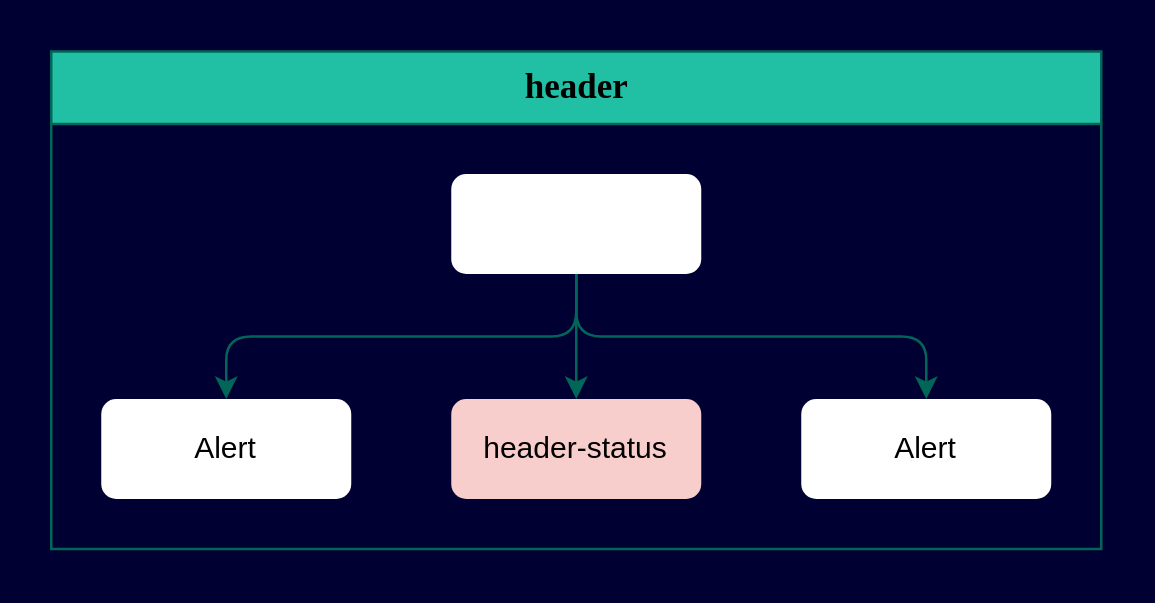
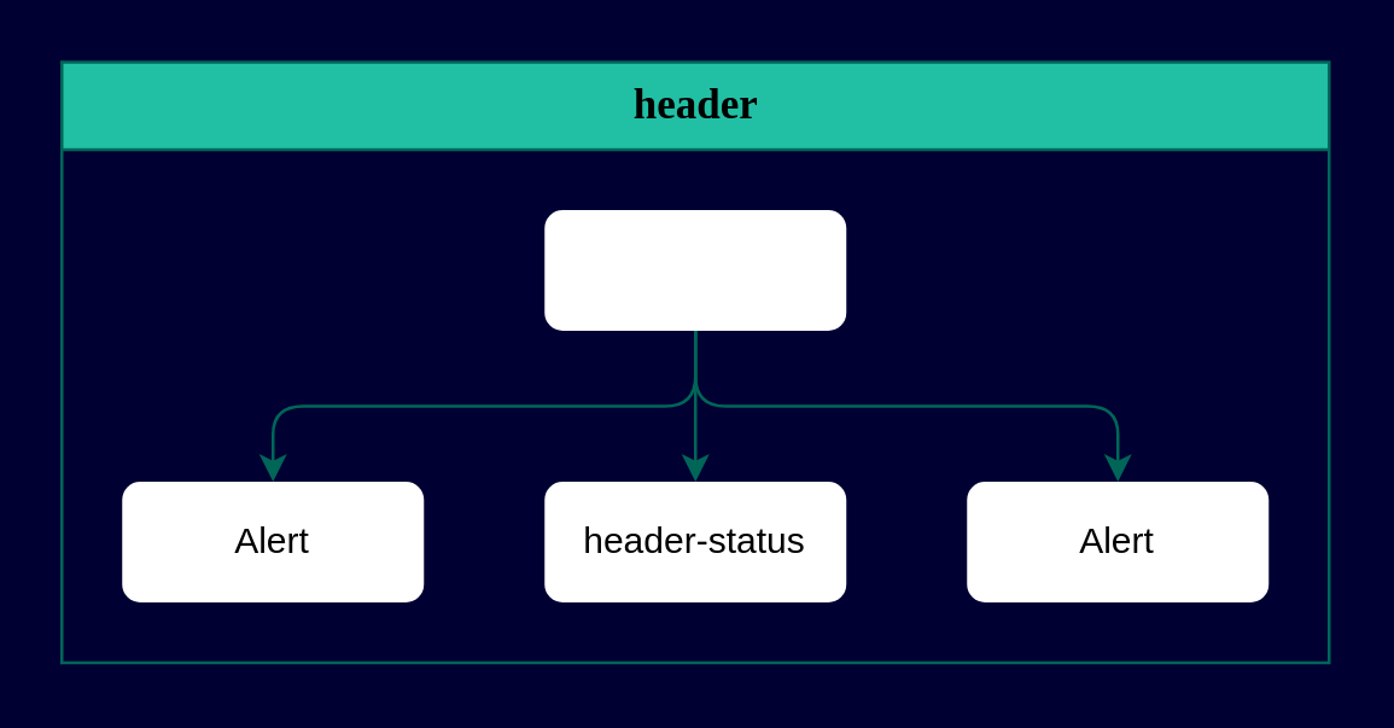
  <mxCell id="0" />
  <mxCell id="1" parent="0" />
  <mxCell id="2" value="header" style="swimlane;html=1;startSize=29;horizontal=1;childLayout=treeLayout;horizontalTree=0;resizable=0;containerType=tree;rounded=0;sketch=0;strokeColor=#006658;fillColor=#21C0A5;fontFamily=Comic Sans MS;fontSize=14;fontColor=#000000;" vertex="1" parent="1"><mxGeometry x="20" y="20" width="420" height="199" as="geometry"><mxRectangle x="280" y="86" width="140" height="20" as="alternateBounds" /></mxGeometry></mxCell>
  <mxCell id="3" style="edgeStyle=orthogonalEdgeStyle;curved=0;rounded=1;sketch=0;orthogonalLoop=1;jettySize=auto;html=1;entryX=0.5;entryY=0;entryDx=0;entryDy=0;strokeColor=#006658;fillColor=#21C0A5;fontFamily=Comic Sans MS;fontSize=14;fontColor=#000000;exitX=0.5;exitY=1;exitDx=0;exitDy=0;" edge="1" parent="2" source="4" target="5"><mxGeometry relative="1" as="geometry" /></mxCell>
  <mxCell id="4" value="header&amp;nbsp;" style="whiteSpace=wrap;html=1;fontColor=#ffffff;rounded=1;strokeColor=none;" vertex="1" parent="2"><mxGeometry x="160" y="49" width="100" height="40" as="geometry" /></mxCell>
  <mxCell id="5" value="Alert" style="whiteSpace=wrap;html=1;strokeColor=none;glass=0;sketch=0;shadow=0;rounded=1;" vertex="1" parent="2"><mxGeometry x="300" y="139" width="100" height="40" as="geometry" /></mxCell>
  <mxCell id="6" value="Alert" style="whiteSpace=wrap;html=1;strokeColor=none;glass=0;sketch=0;shadow=0;rounded=1;" vertex="1" parent="2"><mxGeometry x="20" y="139" width="100" height="40" as="geometry" /></mxCell>
  <mxCell id="7" style="edgeStyle=orthogonalEdgeStyle;curved=0;rounded=1;sketch=0;orthogonalLoop=1;jettySize=auto;html=1;exitX=0.5;exitY=1;exitDx=0;exitDy=0;strokeColor=#006658;fillColor=#21C0A5;fontFamily=Comic Sans MS;fontSize=14;fontColor=#000000;" edge="1" parent="2" source="4" target="6"><mxGeometry relative="1" as="geometry" /></mxCell>
- <mxCell id="8" value="header-status" style="whiteSpace=wrap;html=1;strokeColor=none;glass=0;sketch=0;shadow=0;rounded=1;fillColor=#f8cecc;" vertex="1" parent="2"><mxGeometry x="160" y="139" width="100" height="40" as="geometry" /></mxCell>
+ <mxCell id="8" value="header-status" style="whiteSpace=wrap;html=1;strokeColor=none;glass=0;sketch=0;shadow=0;rounded=1;" vertex="1" parent="2"><mxGeometry x="160" y="139" width="100" height="40" as="geometry" /></mxCell>
  <mxCell id="9" style="edgeStyle=orthogonalEdgeStyle;curved=0;rounded=1;sketch=0;orthogonalLoop=1;jettySize=auto;html=1;strokeColor=#006658;fillColor=#21C0A5;fontFamily=Comic Sans MS;fontSize=14;fontColor=#000000;" edge="1" parent="2" source="4" target="8"><mxGeometry relative="1" as="geometry" /></mxCell>
